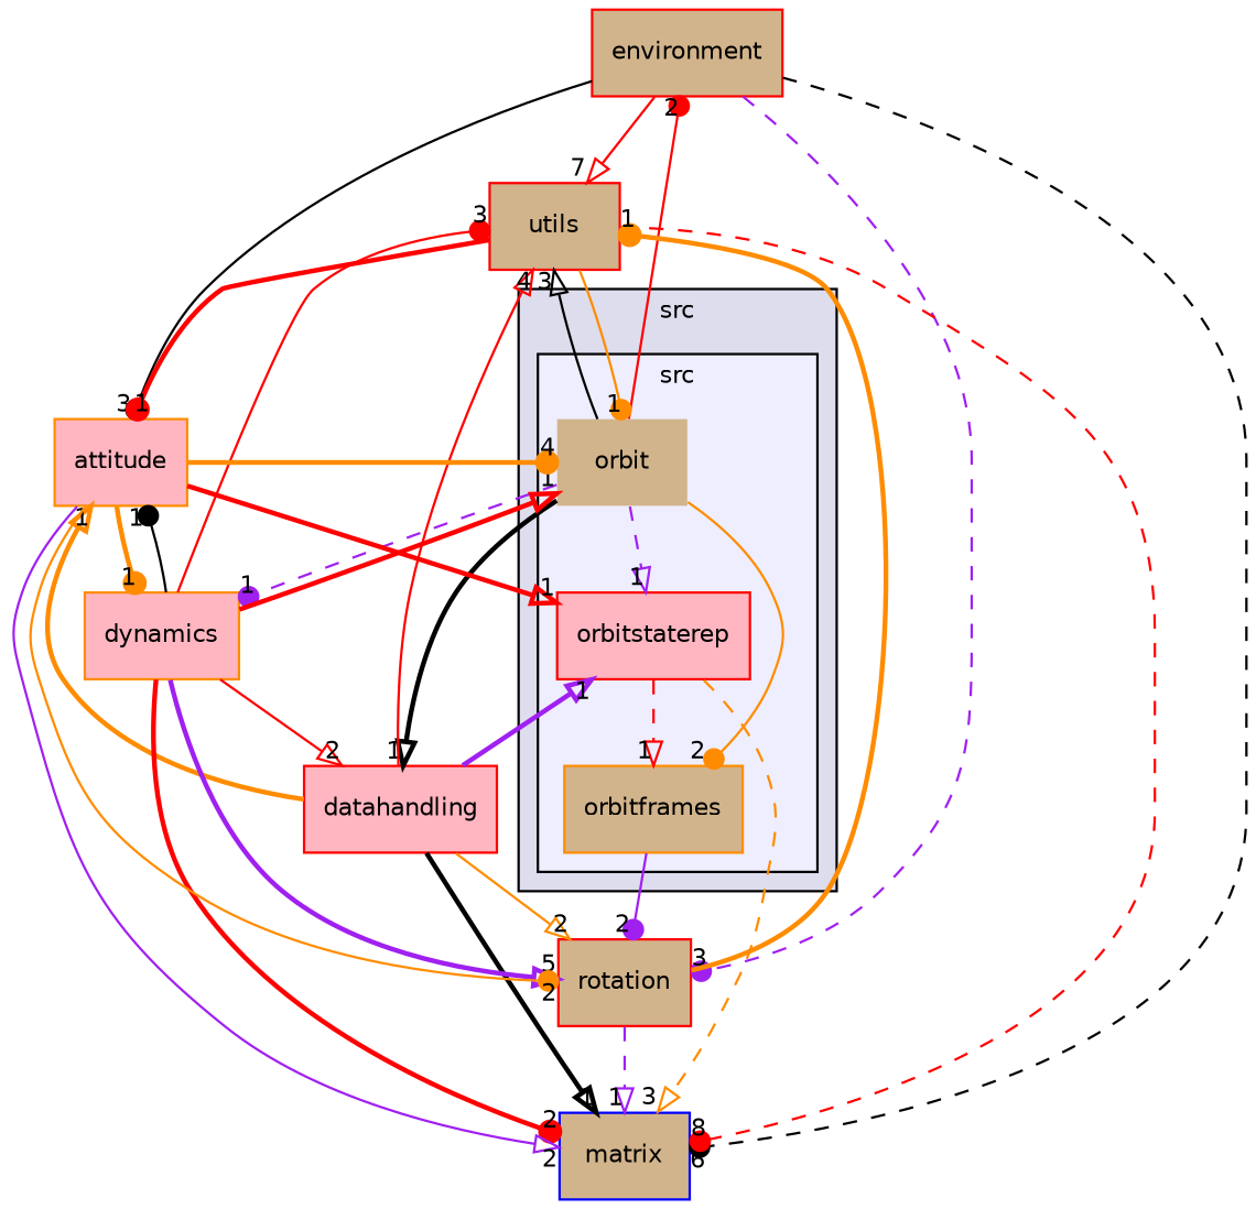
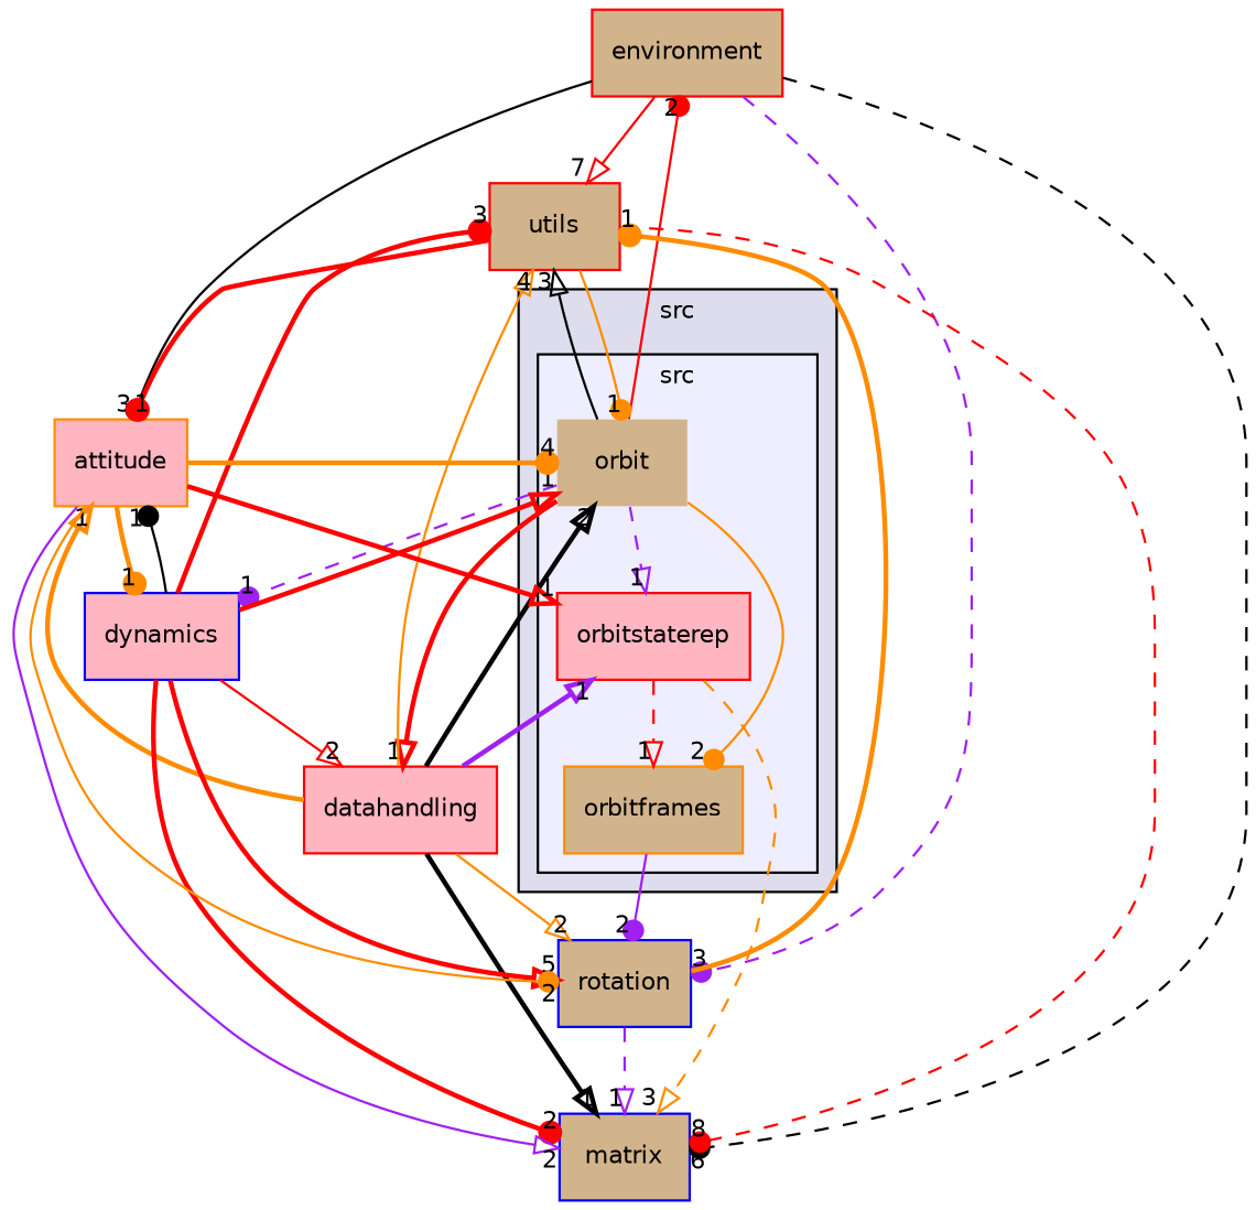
  digraph {
    compound=true
    node [color=red fillcolor=tan fontname=Helvetica fontsize=10 shape=box style=filled]
    edge [arrowhead=onormal color=red headlabel=1 labeldistance=1.5 labelfontname=Helvetica labelfontsize=10 style=bold]
    n1 [label=orbit shape=plaintext]
    n2 [color=darkorange label=orbitframes]
    n3 [fillcolor=lightpink label=orbitstaterep]
    n4 [label=environment]
    n5 [fillcolor=lightpink label=datahandling]
-   n6 [color=darkorange fillcolor=lightpink label=dynamics]
+   n6 [color=blue fillcolor=lightpink label=dynamics]
    n7 [label=utils]
-   n8 [label=rotation]
+   n8 [color=blue label=rotation]
    n9 [color=blue label=matrix]
    n10 [color=darkorange fillcolor=lightpink label=attitude]
    subgraph cluster_1 {
      bgcolor="#ddddee"
      fontname=Helvetica
      fontsize=10
      label=src
      pencolor=black
      subgraph cluster_2 {
        bgcolor="#eeeeff"
        fontname=Helvetica
        fontsize=10
        label=src
        pencolor=black
        n1
        n2
        n3
      }
    }
    n1 -> n2 [arrowhead=dot color=darkorange headlabel=2 style=solid]
    n1 -> n3 [color=purple style=dashed]
    n1 -> n4 [arrowhead=dot headlabel=2 style=solid]
-   n1 -> n5 [color=black]
+   n1 -> n5
    n1 -> n6 [arrowhead=dot color=purple style=dashed]
    n1 -> n7 [color=black headlabel=3 style=solid]
    n2 -> n8 [arrowhead=dot color=purple headlabel=2 style=solid]
    n3 -> n2 [style=dashed]
    n3 -> n9 [color=darkorange headlabel=3 style=dashed]
    n4 -> n7 [headlabel=7 style=solid]
    n4 -> n8 [arrowhead=dot color=purple headlabel=3 style=dashed]
    n4 -> n9 [arrowhead=dot color=black headlabel=6 style=dashed]
    n4 -> n10 [arrowhead=dot color=black headlabel=3 style=solid]
+   n5 -> n1 [color=black headlabel=2]
    n5 -> n3 [color=purple]
-   n5 -> n7 [headlabel=4 style=solid]
+   n5 -> n7 [color=darkorange headlabel=4 style=solid]
    n5 -> n8 [color=darkorange headlabel=2 style=solid]
    n5 -> n9 [color=black]
    n5 -> n10 [color=darkorange]
    n6 -> n1
    n6 -> n5 [headlabel=2 style=solid]
-   n6 -> n7 [arrowhead=dot headlabel=3 style=solid]
-   n6 -> n8 [color=purple headlabel=5]
+   n6 -> n7 [arrowhead=dot headlabel=3]
+   n6 -> n8 [headlabel=5]
    n6 -> n9 [arrowhead=dot headlabel=2]
    n6 -> n10 [arrowhead=dot color=black style=solid]
    n7 -> n1 [arrowhead=dot color=darkorange style=solid]
    n7 -> n9 [arrowhead=dot headlabel=8 style=dashed]
    n7 -> n10 [arrowhead=dot]
    n8 -> n7 [arrowhead=dot color=darkorange]
    n8 -> n9 [color=purple style=dashed]
    n10 -> n1 [arrowhead=dot color=darkorange headlabel=4]
    n10 -> n3
    n10 -> n6 [arrowhead=dot color=darkorange]
    n10 -> n8 [arrowhead=dot color=darkorange headlabel=2 style=solid]
    n10 -> n9 [color=purple headlabel=2 style=solid]
  }
